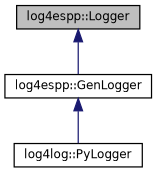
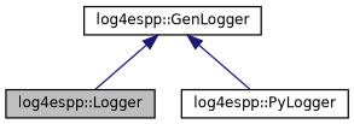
  digraph {
    node [color=black fillcolor=white fontname=Helvetica fontsize=10 shape=record style=filled]
    edge [color=midnightblue dir=back fontname=Helvetica fontsize=10 labelfontname=Helvetica labelfontsize=10 style=solid]
    n1 [fillcolor=grey75 fontcolor=black height=0.2 label="log4espp::Logger" width=0.4]
    n2 [height=0.2 label="log4espp::GenLogger" width=0.4]
-   n3 [height=0.2 label="log4log::PyLogger" width=0.4]
-   n1 -> n2
+   n3 [height=0.2 label="log4espp::PyLogger" width=0.4]
+   n2 -> n1
    n2 -> n3
  }
